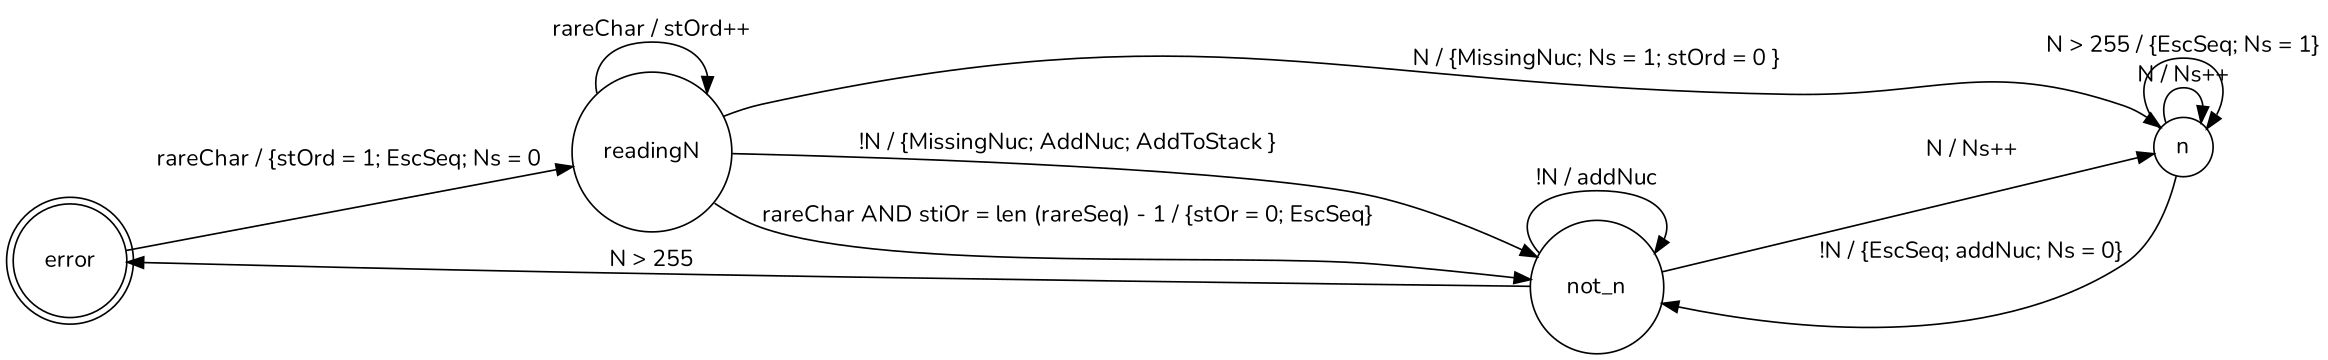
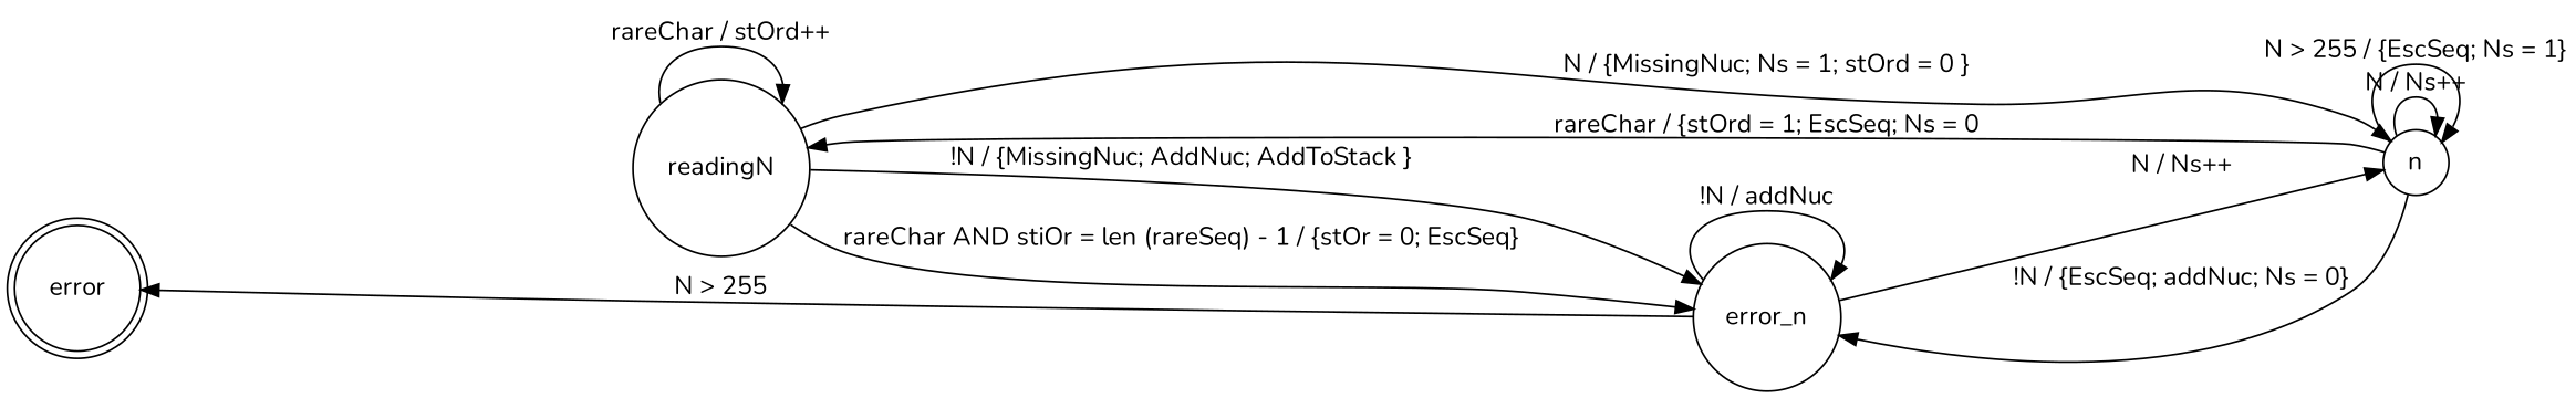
  digraph {
    fontname=Nunito
    rankdir=LR
    node [fontname=Nunito shape=circle]
    edge [fontname=Nunito]
    error [shape=doublecircle]
-   not_n
+   not_n [label=error_n]
    n
    readingN
    not_n -> error [label="N > 255"]
    not_n -> not_n [label="!N / addNuc"]
    not_n -> n [label="N / Ns++"]
    n -> not_n [label="!N / {EscSeq; addNuc; Ns = 0}"]
    n -> n [label="N / Ns++"]
    n -> n [label="N > 255 / {EscSeq; Ns = 1}"]
-   error -> readingN [label="rareChar / {stOrd = 1; EscSeq; Ns = 0"]
+   n -> readingN [label="rareChar / {stOrd = 1; EscSeq; Ns = 0"]
    readingN -> not_n [label="!N / {MissingNuc; AddNuc; AddToStack }"]
    readingN -> not_n [label="rareChar AND stiOr = len (rareSeq) - 1 / {stOr = 0; EscSeq}"]
    readingN -> n [label="N / {MissingNuc; Ns = 1; stOrd = 0 }"]
    readingN -> readingN [label="rareChar / stOrd++"]
  }
